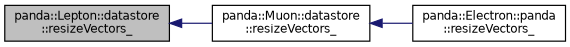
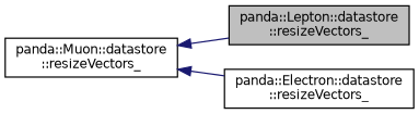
  digraph {
    rankdir=LR
    node [color=black fillcolor=white fontname=Helvetica fontsize=10 shape=record style=filled]
    edge [color=midnightblue dir=back fontname=Helvetica fontsize=10 labelfontname=Helvetica labelfontsize=10 style=solid]
    n1 [fillcolor=grey75 fontcolor=black height=0.2 label="panda::Lepton::datastore\l::resizeVectors_" width=0.4]
    n2 [height=0.2 label="panda::Muon::datastore\l::resizeVectors_" width=0.4]
-   n3 [height=0.2 label="panda::Electron::panda\l::resizeVectors_" width=0.4]
-   n1 -> n2
+   n3 [height=0.2 label="panda::Electron::datastore\l::resizeVectors_" width=0.4]
+   n2 -> n1
    n2 -> n3
  }
